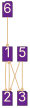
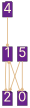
  digraph {
    fontname=Inter
    fontsize=24
    nodesep=.25
    ranksep=1.5
    node [fillcolor=darkorchid4 fontcolor=cornsilk fontname=Inter fontsize=48 margin=0 shape=box style=filled]
    edge [arrowhead=diamond color=burlywood fontname=Inter fontsize=20 style="setlinewidth(3)"]
    1 [width=0.5]
    2 [shape=note width=0.5]
-   3 [shape=note width=0.5]
+   3 [shape=note width=0.5 label=0]
    5 [width=0.5]
-   6 [shape=folder width=0.5]
+   6 [shape=folder width=0.5 label=4]
    1 -> 2 [arrowhead=dot]
    1 -> 3 [arrowhead=tee]
    2 -> 1 [arrowhead=dot]
    5 -> 2
    5 -> 3
    6 -> 1
  }
